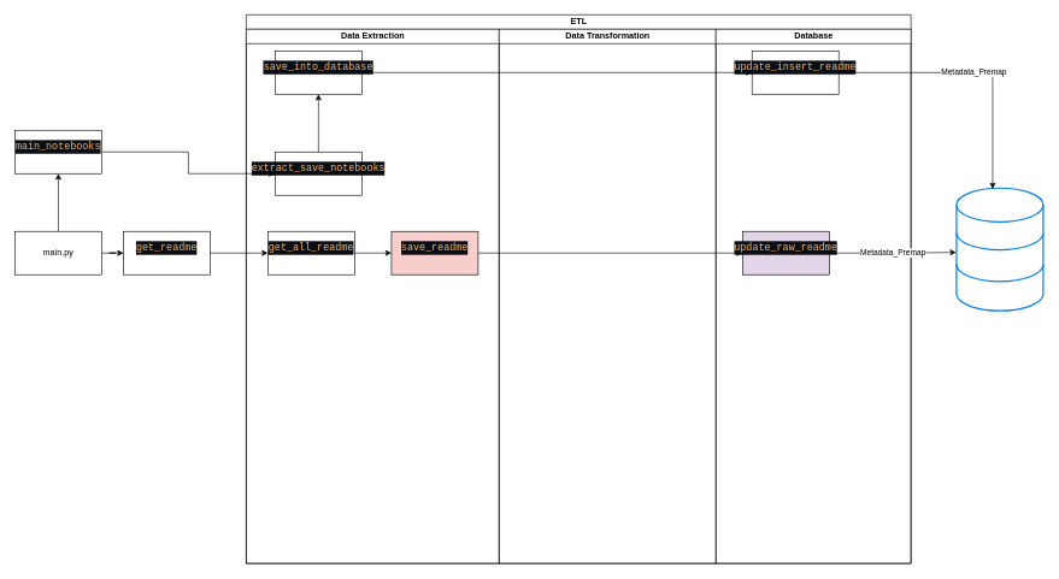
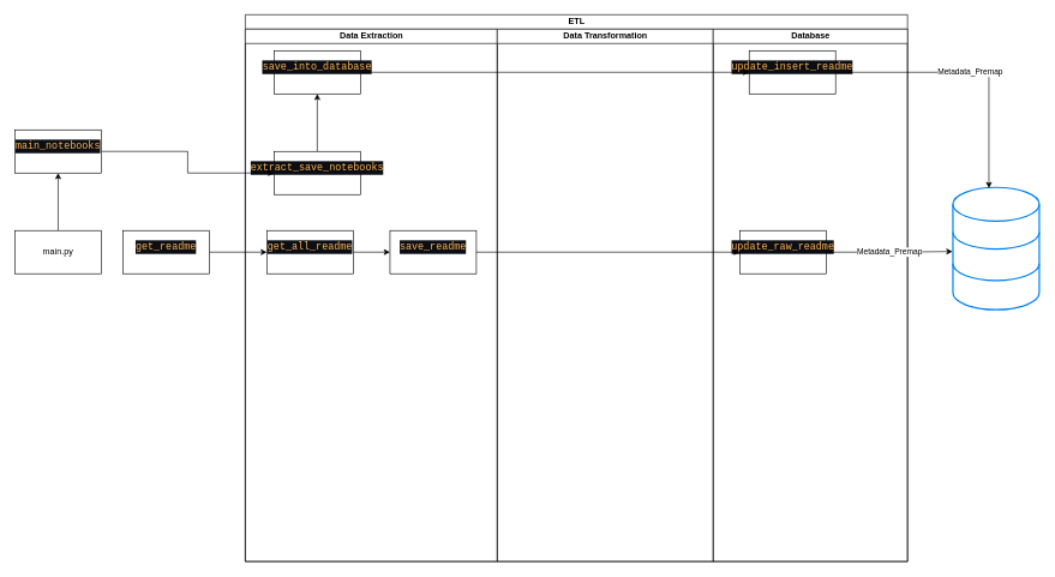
  <mxCell id="0" />
  <mxCell id="1" parent="0" />
  <mxCell id="2" value="" style="edgeStyle=orthogonalEdgeStyle;rounded=0;orthogonalLoop=1;jettySize=auto;html=1;" edge="1" parent="1" source="4" target="20"><mxGeometry relative="1" as="geometry" /></mxCell>
- <mxCell id="3" value="" style="edgeStyle=orthogonalEdgeStyle;rounded=0;orthogonalLoop=1;jettySize=auto;html=1;" edge="1" parent="1" source="4" target="24"><mxGeometry relative="1" as="geometry" /></mxCell>
  <mxCell id="4" value="main.py" style="rounded=0;whiteSpace=wrap;html=1;" vertex="1" parent="1"><mxGeometry x="20" y="320" width="120" height="60" as="geometry" /></mxCell>
  <mxCell id="5" value="ETL" style="swimlane;childLayout=stackLayout;resizeParent=1;resizeParentMax=0;startSize=20;html=1;" vertex="1" parent="1"><mxGeometry x="340" y="20" width="920" height="760" as="geometry" /></mxCell>
  <mxCell id="6" value="Data Extraction" style="swimlane;startSize=20;html=1;" vertex="1" parent="5"><mxGeometry y="20" width="350" height="740" as="geometry" /></mxCell>
  <mxCell id="7" value="" style="edgeStyle=orthogonalEdgeStyle;rounded=0;orthogonalLoop=1;jettySize=auto;html=1;" edge="1" parent="6" source="8" target="9"><mxGeometry relative="1" as="geometry" /></mxCell>
  <mxCell id="8" value="&#10;&lt;div style=&quot;color: #bfbdb6;background-color: #0b0e14;font-family: Consolas, 'Courier New', monospace;font-weight: normal;font-size: 14px;line-height: 19px;white-space: pre;&quot;&gt;&lt;div&gt;&lt;span style=&quot;color: #ffb454;&quot;&gt;extract_save_notebooks&lt;/span&gt;&lt;/div&gt;&lt;/div&gt;&#10;&#10;" style="whiteSpace=wrap;html=1;rounded=0;" vertex="1" parent="6"><mxGeometry x="40" y="170" width="120" height="60" as="geometry" /></mxCell>
  <mxCell id="9" value="&#10;&lt;div style=&quot;color: #bfbdb6;background-color: #0b0e14;font-family: Consolas, 'Courier New', monospace;font-weight: normal;font-size: 14px;line-height: 19px;white-space: pre;&quot;&gt;&lt;div&gt;&lt;span style=&quot;color: #ffb454;&quot;&gt;save_into_database&lt;/span&gt;&lt;/div&gt;&lt;/div&gt;&#10;&#10;" style="whiteSpace=wrap;html=1;rounded=0;" vertex="1" parent="6"><mxGeometry x="40" y="30" width="120" height="60" as="geometry" /></mxCell>
  <mxCell id="10" value="" style="edgeStyle=orthogonalEdgeStyle;rounded=0;orthogonalLoop=1;jettySize=auto;html=1;" edge="1" parent="6" source="11" target="12"><mxGeometry relative="1" as="geometry" /></mxCell>
  <mxCell id="11" value="&#10;&lt;div style=&quot;color: #bfbdb6;background-color: #0b0e14;font-family: Consolas, 'Courier New', monospace;font-weight: normal;font-size: 14px;line-height: 19px;white-space: pre;&quot;&gt;&lt;div&gt;&lt;span style=&quot;color: #ffb454;&quot;&gt;get_all_readme&lt;/span&gt;&lt;/div&gt;&lt;/div&gt;&#10;&#10;" style="whiteSpace=wrap;html=1;rounded=0;" vertex="1" parent="6"><mxGeometry x="30" y="280" width="120" height="60" as="geometry" /></mxCell>
- <mxCell id="12" value="&#10;&lt;div style=&quot;color: #bfbdb6;background-color: #0b0e14;font-family: Consolas, 'Courier New', monospace;font-weight: normal;font-size: 14px;line-height: 19px;white-space: pre;&quot;&gt;&lt;div&gt;&lt;span style=&quot;color: #ffb454;&quot;&gt;save_readme&lt;/span&gt;&lt;/div&gt;&lt;/div&gt;&#10;&#10;" style="whiteSpace=wrap;html=1;rounded=0;fillColor=#f8cecc;" vertex="1" parent="6"><mxGeometry x="201" y="280" width="120" height="60" as="geometry" /></mxCell>
+ <mxCell id="12" value="&#10;&lt;div style=&quot;color: #bfbdb6;background-color: #0b0e14;font-family: Consolas, 'Courier New', monospace;font-weight: normal;font-size: 14px;line-height: 19px;white-space: pre;&quot;&gt;&lt;div&gt;&lt;span style=&quot;color: #ffb454;&quot;&gt;save_readme&lt;/span&gt;&lt;/div&gt;&lt;/div&gt;&#10;&#10;" style="whiteSpace=wrap;html=1;rounded=0;" vertex="1" parent="6"><mxGeometry x="201" y="280" width="120" height="60" as="geometry" /></mxCell>
  <mxCell id="13" value="Data Transformation" style="swimlane;startSize=20;html=1;" vertex="1" parent="5"><mxGeometry x="350" y="20" width="300" height="740" as="geometry" /></mxCell>
- <mxCell id="14" value="&#10;&lt;div style=&quot;color: #bfbdb6;background-color: #0b0e14;font-family: Consolas, 'Courier New', monospace;font-weight: normal;font-size: 14px;line-height: 19px;white-space: pre;&quot;&gt;&lt;div&gt;&lt;span style=&quot;color: #ffb454;&quot;&gt;update_raw_readme&lt;/span&gt;&lt;/div&gt;&lt;/div&gt;&#10;&#10;" style="whiteSpace=wrap;html=1;rounded=0;fillColor=#e1d5e7;" vertex="1" parent="13"><mxGeometry x="337" y="280" width="120" height="60" as="geometry" /></mxCell>
+ <mxCell id="14" value="&#10;&lt;div style=&quot;color: #bfbdb6;background-color: #0b0e14;font-family: Consolas, 'Courier New', monospace;font-weight: normal;font-size: 14px;line-height: 19px;white-space: pre;&quot;&gt;&lt;div&gt;&lt;span style=&quot;color: #ffb454;&quot;&gt;update_raw_readme&lt;/span&gt;&lt;/div&gt;&lt;/div&gt;&#10;&#10;" style="whiteSpace=wrap;html=1;rounded=0;" vertex="1" parent="13"><mxGeometry x="337" y="280" width="120" height="60" as="geometry" /></mxCell>
  <mxCell id="15" value="Database" style="swimlane;startSize=20;html=1;" vertex="1" parent="5"><mxGeometry x="650" y="20" width="270" height="740" as="geometry" /></mxCell>
  <mxCell id="16" value="&#10;&lt;div style=&quot;color: #bfbdb6;background-color: #0b0e14;font-family: Consolas, 'Courier New', monospace;font-weight: normal;font-size: 14px;line-height: 19px;white-space: pre;&quot;&gt;&lt;div&gt;&lt;span style=&quot;color: #ffb454;&quot;&gt;update_insert_readme&lt;/span&gt;&lt;/div&gt;&lt;/div&gt;&#10;&#10;" style="rounded=0;whiteSpace=wrap;html=1;" vertex="1" parent="15"><mxGeometry x="50" y="30" width="120" height="60" as="geometry" /></mxCell>
  <mxCell id="17" value="" style="edgeStyle=orthogonalEdgeStyle;rounded=0;orthogonalLoop=1;jettySize=auto;html=1;" edge="1" parent="5" source="9" target="16"><mxGeometry relative="1" as="geometry" /></mxCell>
  <mxCell id="18" value="" style="edgeStyle=orthogonalEdgeStyle;rounded=0;orthogonalLoop=1;jettySize=auto;html=1;" edge="1" parent="5" source="12" target="14"><mxGeometry relative="1" as="geometry" /></mxCell>
  <mxCell id="19" value="" style="edgeStyle=orthogonalEdgeStyle;rounded=0;orthogonalLoop=1;jettySize=auto;html=1;" edge="1" parent="1" source="20" target="8"><mxGeometry relative="1" as="geometry" /></mxCell>
  <mxCell id="20" value="&#10;&lt;div style=&quot;color: #bfbdb6;background-color: #0b0e14;font-family: Consolas, 'Courier New', monospace;font-weight: normal;font-size: 14px;line-height: 19px;white-space: pre;&quot;&gt;&lt;div&gt;&lt;span style=&quot;color: #ffb454;&quot;&gt;main_notebooks&lt;/span&gt;&lt;/div&gt;&lt;/div&gt;&#10;&#10;" style="whiteSpace=wrap;html=1;rounded=0;" vertex="1" parent="1"><mxGeometry x="20" y="180" width="120" height="60" as="geometry" /></mxCell>
  <mxCell id="21" value="" style="html=1;verticalLabelPosition=bottom;align=center;labelBackgroundColor=#ffffff;verticalAlign=top;strokeWidth=2;strokeColor=#0080F0;shadow=0;dashed=0;shape=mxgraph.ios7.icons.data;" vertex="1" parent="1"><mxGeometry x="1323" y="260" width="120" height="170" as="geometry" /></mxCell>
  <mxCell id="22" value="Metadata_Premap" style="edgeStyle=orthogonalEdgeStyle;rounded=0;orthogonalLoop=1;jettySize=auto;html=1;exitX=1;exitY=0.5;exitDx=0;exitDy=0;entryX=0.417;entryY=0.006;entryDx=0;entryDy=0;entryPerimeter=0;" edge="1" parent="1" source="16" target="21"><mxGeometry relative="1" as="geometry" /></mxCell>
  <mxCell id="23" value="" style="edgeStyle=orthogonalEdgeStyle;rounded=0;orthogonalLoop=1;jettySize=auto;html=1;" edge="1" parent="1" source="24" target="11"><mxGeometry relative="1" as="geometry" /></mxCell>
  <mxCell id="24" value="&#10;&lt;div style=&quot;color: #bfbdb6;background-color: #0b0e14;font-family: Consolas, 'Courier New', monospace;font-weight: normal;font-size: 14px;line-height: 19px;white-space: pre;&quot;&gt;&lt;div&gt;&lt;span style=&quot;color: #ffb454;&quot;&gt;get_readme&lt;/span&gt;&lt;/div&gt;&lt;/div&gt;&#10;&#10;" style="rounded=0;whiteSpace=wrap;html=1;" vertex="1" parent="1"><mxGeometry x="170" y="320" width="120" height="60" as="geometry" /></mxCell>
  <mxCell id="25" value="Metadata_Premap" style="edgeStyle=orthogonalEdgeStyle;rounded=0;orthogonalLoop=1;jettySize=auto;html=1;exitX=1;exitY=0.5;exitDx=0;exitDy=0;entryX=-0.005;entryY=0.524;entryDx=0;entryDy=0;entryPerimeter=0;" edge="1" parent="1" source="14" target="21"><mxGeometry relative="1" as="geometry" /></mxCell>
